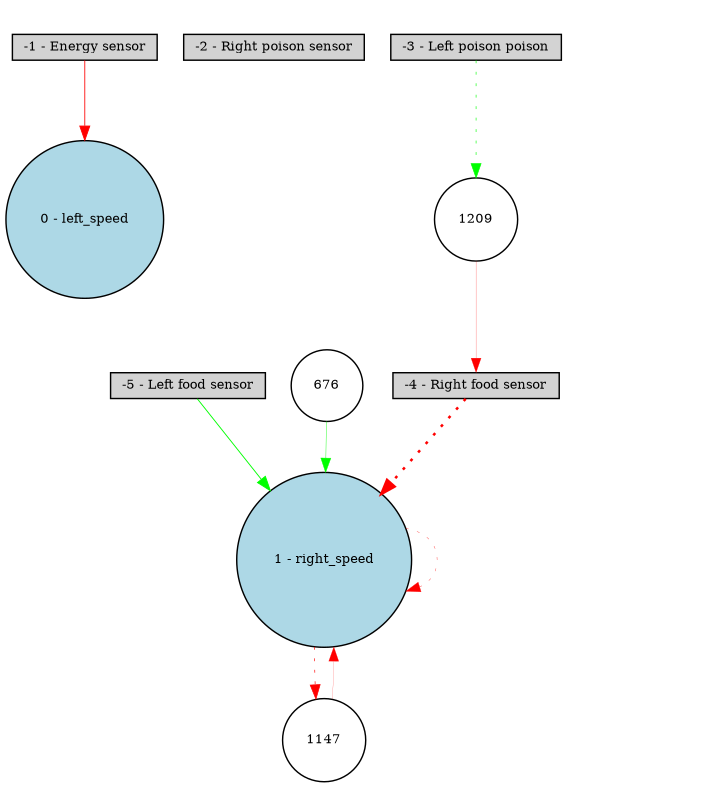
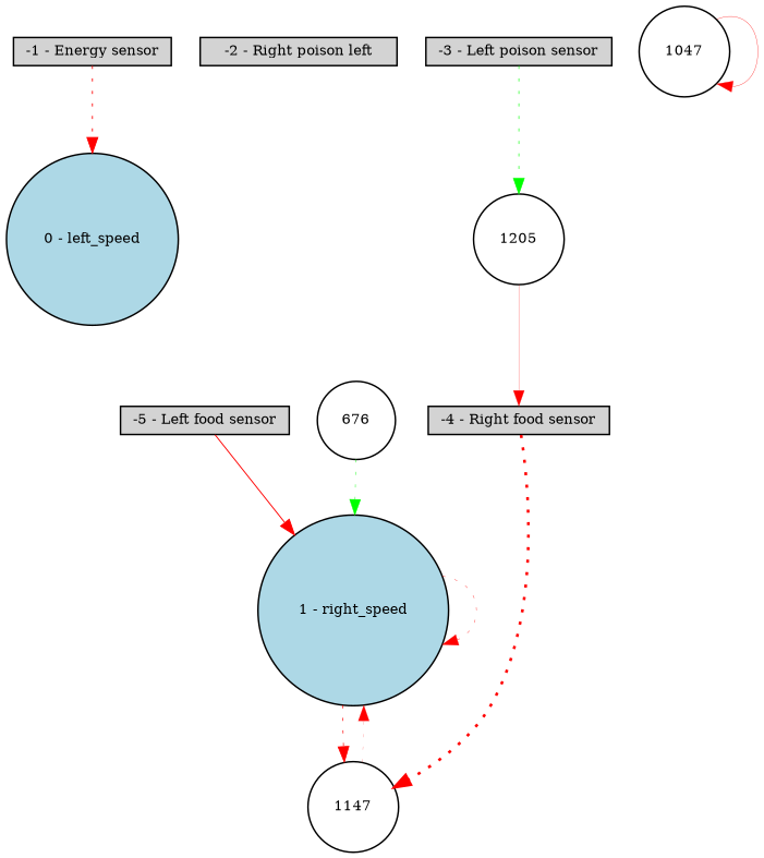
  digraph {
    fontname="DejaVu Serif"
    node [fillcolor=lightgray fontname="DejaVu Serif" fontsize=9 shape=circle style=filled]
    edge [color=red fontname="DejaVu Serif" style=dotted]
    "-1 - Energy sensor" [height=0.2 shape=box width=0.2]
    "0 - left_speed" [fillcolor=lightblue height=0.2 width=0.2]
-   "-2 - Right poison sensor" [height=0.2 shape=box width=0.2]
-   "-3 - Left poison sensor" [height=0.2 shape=box width=0.2 label="-3 - Left poison poison"]
-   1209 [fillcolor=white height=0.2 width=0.2]
+   "-2 - Right poison sensor" [height=0.2 shape=box width=0.2 label="-2 - Right poison left"]
+   "-3 - Left poison sensor" [height=0.2 shape=box width=0.2]
+   1209 [fillcolor=white height=0.2 width=0.2 label=1205]
    "1 - right_speed" [fillcolor=lightblue height=0.2 width=0.2]
    1147 [fillcolor=white height=0.2 width=0.2]
    "-4 - Right food sensor" [height=0.2 shape=box width=0.2]
    "-5 - Left food sensor" [height=0.2 shape=box width=0.2]
    676 [fillcolor=white height=0.2 width=0.2]
-   "-1 - Energy sensor" -> "0 - left_speed" [penwidth=0.589758186754659 style=solid]
+   1047 [fillcolor=white height=0.2 width=0.2]
+   "-1 - Energy sensor" -> "0 - left_speed" [penwidth=0.589758186754659]
    "-3 - Left poison sensor" -> 1209 [color=green penwidth=0.43305134420048286]
    1209 -> "-4 - Right food sensor" [penwidth=0.15415055807281014 style=solid]
    "1 - right_speed" -> "1 - right_speed" [penwidth=0.22407711912352063]
    "1 - right_speed" -> 1147 [penwidth=0.4581810004786704]
-   1147 -> "1 - right_speed" [penwidth=0.11350873808457387 style=solid]
-   "-4 - Right food sensor" -> "1 - right_speed" [penwidth=1.764518284096446]
-   "-5 - Left food sensor" -> "1 - right_speed" [color=green penwidth=0.6350273629108477 style=solid]
-   676 -> "1 - right_speed" [color=green penwidth=0.282284197715824 style=solid]
+   1147 -> "1 - right_speed" [penwidth=0.11350873808457387]
+   "-4 - Right food sensor" -> 1147 [penwidth=1.764518284096446]
+   "-5 - Left food sensor" -> "1 - right_speed" [penwidth=0.6350273629108477 style=solid]
+   676 -> "1 - right_speed" [color=green penwidth=0.282284197715824]
+   1047 -> 1047 [penwidth=0.21286000178651904 style=solid]
  }
